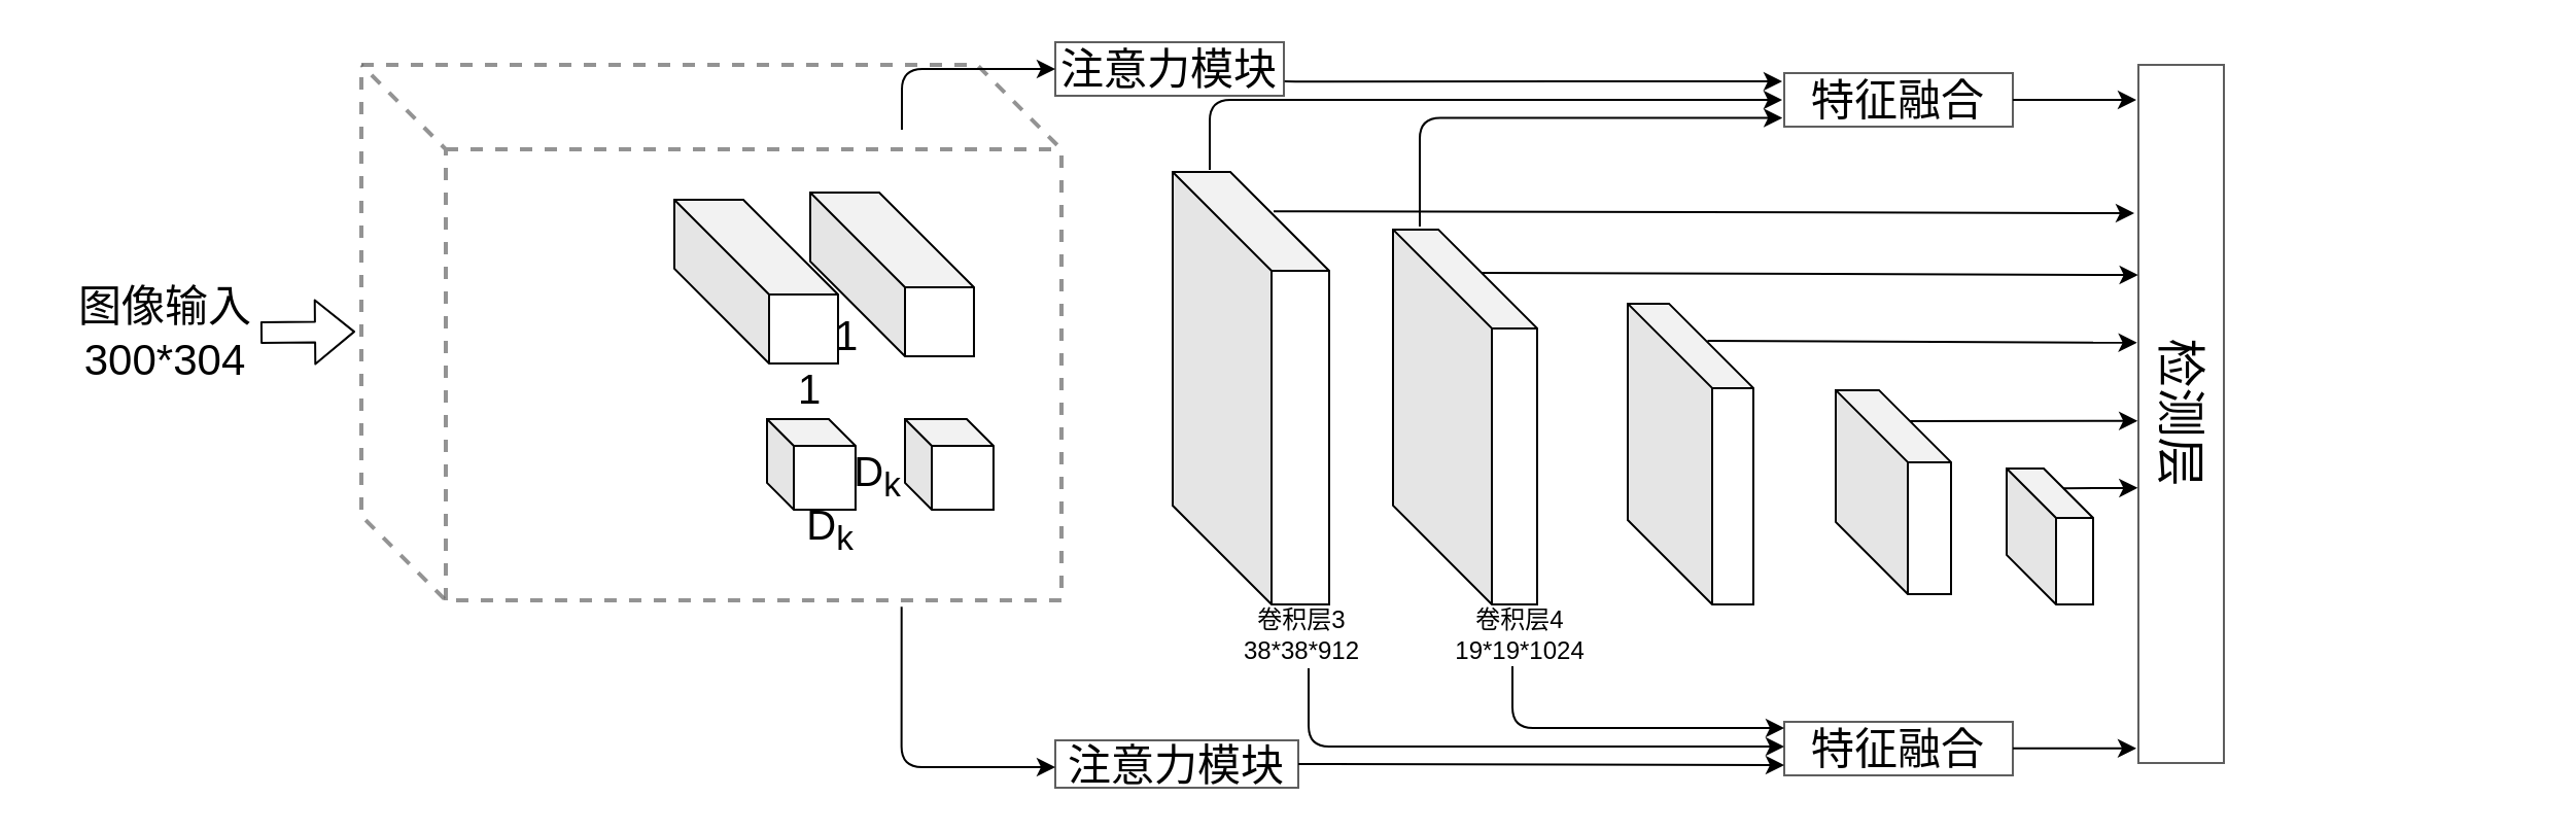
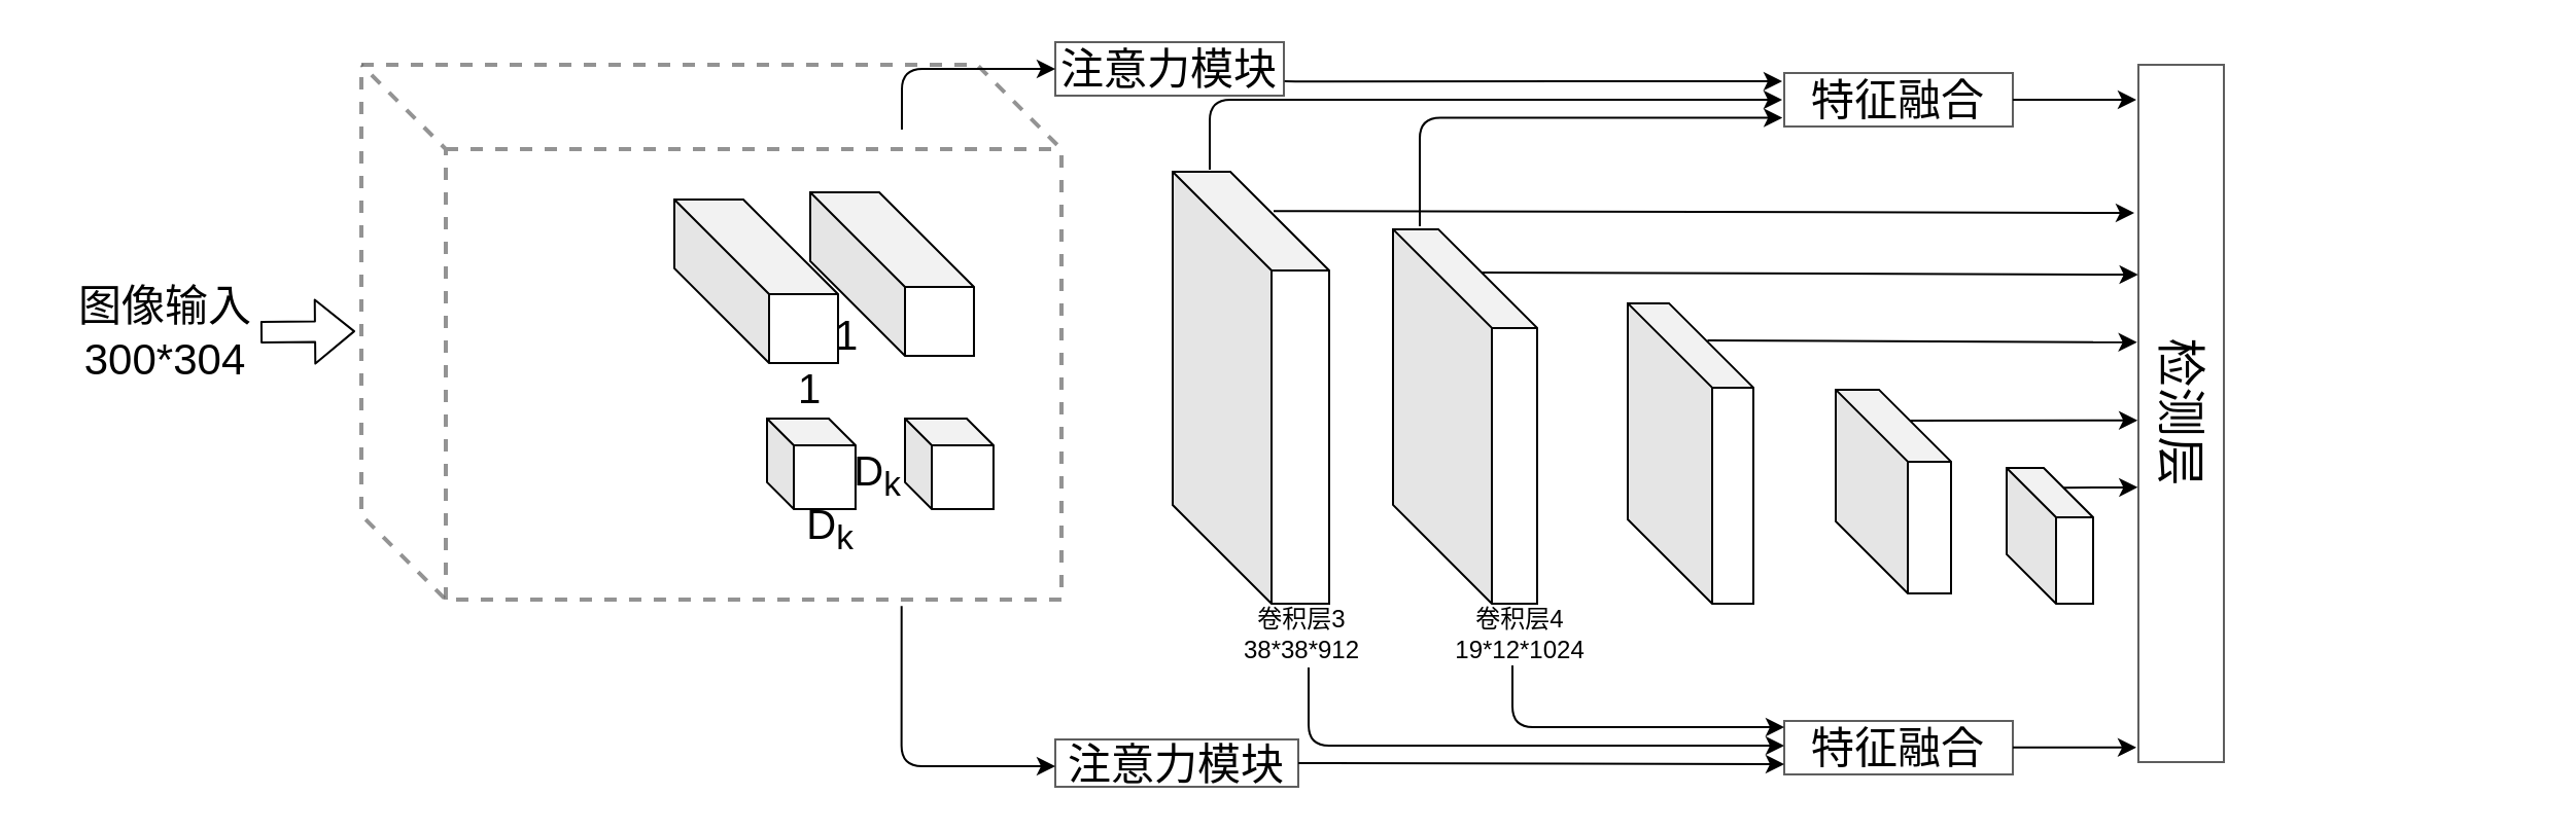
  <mxCell id="0" />
  <mxCell id="1" parent="0" />
  <mxCell id="2" value="" style="shape=cube;whiteSpace=wrap;html=1;boundedLbl=1;backgroundOutline=1;darkOpacity=0.00;darkOpacity2=0.0;dashed=1;shadow=0;sketch=0;opacity=70;size=41;strokeWidth=2;fillColor=none;perimeterSpacing=1;strokeColor=#666666;" parent="1" vertex="1"><mxGeometry x="175" y="31" width="340" height="260" as="geometry" /></mxCell>
  <mxCell id="3" value="" style="shape=cube;whiteSpace=wrap;html=1;boundedLbl=1;backgroundOutline=1;darkOpacity=0.05;darkOpacity2=0.1;rotation=0;size=48;" parent="1" vertex="1"><mxGeometry x="569" y="83" width="76" height="210.03" as="geometry" /></mxCell>
  <mxCell id="4" value="" style="shape=cube;whiteSpace=wrap;html=1;boundedLbl=1;backgroundOutline=1;darkOpacity=0.05;darkOpacity2=0.1;rotation=0;size=46;" parent="1" vertex="1"><mxGeometry x="327" y="96.51" width="79.49" height="79.44" as="geometry" /></mxCell>
  <mxCell id="5" value="" style="shape=cube;whiteSpace=wrap;html=1;boundedLbl=1;backgroundOutline=1;darkOpacity=0.05;darkOpacity2=0.1;rotation=0;size=13;" parent="1" vertex="1"><mxGeometry x="372" y="203" width="42.97" height="43.97" as="geometry" /></mxCell>
  <mxCell id="6" value="" style="shape=cube;whiteSpace=wrap;html=1;boundedLbl=1;backgroundOutline=1;darkOpacity=0.05;darkOpacity2=0.1;rotation=0;size=35;" parent="1" vertex="1"><mxGeometry x="891" y="188.95" width="56" height="99" as="geometry" /></mxCell>
  <mxCell id="7" value="" style="shape=cube;whiteSpace=wrap;html=1;boundedLbl=1;backgroundOutline=1;darkOpacity=0.05;darkOpacity2=0.1;rotation=0;size=48;" parent="1" vertex="1"><mxGeometry x="676" y="110.94" width="70" height="182" as="geometry" /></mxCell>
  <mxCell id="8" value="" style="shape=cube;whiteSpace=wrap;html=1;boundedLbl=1;backgroundOutline=1;darkOpacity=0.05;darkOpacity2=0.1;rotation=0;size=41;" parent="1" vertex="1"><mxGeometry x="790" y="146.95" width="61" height="146.08" as="geometry" /></mxCell>
  <mxCell id="9" value="&lt;font style=&quot;font-size: 24px&quot; face=&quot;Times New Roman&quot;&gt;检测层&lt;/font&gt;" style="rounded=0;whiteSpace=wrap;html=1;shadow=0;sketch=0;strokeWidth=1;fillColor=none;gradientColor=none;opacity=70;rotation=90;strokeColor=#1A1A1A;" parent="1" vertex="1"><mxGeometry x="889.25" y="179.75" width="339" height="41.5" as="geometry" /></mxCell>
  <mxCell id="10" value="" style="edgeStyle=segmentEdgeStyle;endArrow=classic;html=1;" parent="1" edge="1"><mxGeometry width="50" height="50" relative="1" as="geometry"><mxPoint x="635" y="324" as="sourcePoint" /><mxPoint x="866" y="362" as="targetPoint" /><Array as="points"><mxPoint x="635" y="362" /></Array></mxGeometry></mxCell>
  <mxCell id="11" value="&lt;font style=&quot;font-size: 21px&quot;&gt;注意力模块&lt;/font&gt;" style="rounded=0;whiteSpace=wrap;html=1;shadow=0;sketch=0;strokeWidth=1;fillColor=none;gradientColor=none;opacity=70;strokeColor=#1A1A1A;" parent="1" vertex="1"><mxGeometry x="512" y="359" width="118" height="23" as="geometry" /></mxCell>
  <mxCell id="12" value="&lt;font style=&quot;font-size: 21px&quot;&gt;特征融合&lt;/font&gt;" style="rounded=0;whiteSpace=wrap;html=1;shadow=0;sketch=0;strokeWidth=1;fillColor=none;gradientColor=none;opacity=70;strokeColor=#1A1A1A;" parent="1" vertex="1"><mxGeometry x="866" y="350" width="111" height="26" as="geometry" /></mxCell>
  <mxCell id="13" value="" style="edgeStyle=segmentEdgeStyle;endArrow=classic;html=1;" parent="1" edge="1"><mxGeometry width="50" height="50" relative="1" as="geometry"><mxPoint x="734" y="323" as="sourcePoint" /><mxPoint x="866" y="353" as="targetPoint" /><Array as="points"><mxPoint x="734" y="353" /></Array></mxGeometry></mxCell>
  <mxCell id="14" value="" style="edgeStyle=segmentEdgeStyle;endArrow=classic;html=1;exitX=1;exitY=0.5;exitDx=0;exitDy=0;" parent="1" source="11" edge="1"><mxGeometry width="50" height="50" relative="1" as="geometry"><mxPoint x="613" y="371" as="sourcePoint" /><mxPoint x="866" y="371" as="targetPoint" /><Array as="points"><mxPoint x="635" y="370" /></Array></mxGeometry></mxCell>
  <mxCell id="15" value="" style="endArrow=classic;html=1;" parent="1" edge="1"><mxGeometry width="50" height="50" relative="1" as="geometry"><mxPoint x="977" y="362.92" as="sourcePoint" /><mxPoint x="1037" y="362.92" as="targetPoint" /></mxGeometry></mxCell>
  <mxCell id="16" value="&lt;font style=&quot;font-size: 21px&quot;&gt;特征融合&lt;/font&gt;" style="rounded=0;whiteSpace=wrap;html=1;shadow=0;sketch=0;strokeWidth=1;fillColor=none;gradientColor=none;opacity=70;strokeColor=#1A1A1A;" parent="1" vertex="1"><mxGeometry x="866" y="35" width="111" height="26" as="geometry" /></mxCell>
  <mxCell id="17" value="&lt;font style=&quot;font-size: 21px&quot;&gt;注意力模块&lt;/font&gt;" style="rounded=0;whiteSpace=wrap;html=1;shadow=0;sketch=0;strokeWidth=1;fillColor=none;gradientColor=none;opacity=70;strokeColor=#1A1A1A;" parent="1" vertex="1"><mxGeometry x="512" y="20" width="111" height="26" as="geometry" /></mxCell>
  <mxCell id="18" value="" style="endArrow=classic;html=1;" parent="1" edge="1"><mxGeometry width="50" height="50" relative="1" as="geometry"><mxPoint x="977" y="48" as="sourcePoint" /><mxPoint x="1037" y="48" as="targetPoint" /></mxGeometry></mxCell>
  <mxCell id="19" value="" style="edgeStyle=segmentEdgeStyle;endArrow=classic;html=1;" parent="1" edge="1"><mxGeometry width="50" height="50" relative="1" as="geometry"><mxPoint x="587" y="82" as="sourcePoint" /><mxPoint x="865" y="48" as="targetPoint" /><Array as="points"><mxPoint x="587" y="48" /></Array></mxGeometry></mxCell>
  <mxCell id="20" value="" style="edgeStyle=segmentEdgeStyle;endArrow=classic;html=1;entryX=-0.008;entryY=0.837;entryDx=0;entryDy=0;entryPerimeter=0;" parent="1" target="16" edge="1"><mxGeometry width="50" height="50" relative="1" as="geometry"><mxPoint x="689" y="109.51" as="sourcePoint" /><mxPoint x="866" y="70.51" as="targetPoint" /><Array as="points"><mxPoint x="689" y="56" /><mxPoint x="865" y="56" /></Array></mxGeometry></mxCell>
  <mxCell id="21" value="卷积层3&lt;br&gt;38*38*912" style="text;html=1;strokeColor=none;fillColor=none;align=center;verticalAlign=middle;whiteSpace=wrap;rounded=0;shadow=0;sketch=0;opacity=70;" parent="1" vertex="1"><mxGeometry x="612" y="298" width="40" height="20" as="geometry" /></mxCell>
  <mxCell id="22" value="" style="edgeStyle=segmentEdgeStyle;endArrow=classic;html=1;exitX=1.003;exitY=0.733;exitDx=0;exitDy=0;exitPerimeter=0;" parent="1" source="17" edge="1"><mxGeometry width="50" height="50" relative="1" as="geometry"><mxPoint x="612" y="39" as="sourcePoint" /><mxPoint x="865" y="39" as="targetPoint" /><Array as="points"><mxPoint x="634" y="39" /></Array></mxGeometry></mxCell>
  <mxCell id="23" value="" style="edgeStyle=segmentEdgeStyle;endArrow=classic;html=1;exitX=0.77;exitY=1.008;exitDx=0;exitDy=0;exitPerimeter=0;" parent="1" source="2" edge="1"><mxGeometry width="50" height="50" relative="1" as="geometry"><mxPoint x="436" y="342" as="sourcePoint" /><mxPoint x="512" y="372" as="targetPoint" /><Array as="points"><mxPoint x="437" y="372" /></Array></mxGeometry></mxCell>
  <mxCell id="24" value="" style="edgeStyle=segmentEdgeStyle;endArrow=classic;html=1;entryX=0;entryY=0.5;entryDx=0;entryDy=0;" parent="1" target="17" edge="1"><mxGeometry width="50" height="50" relative="1" as="geometry"><mxPoint x="437.49" y="62.5" as="sourcePoint" /><mxPoint x="596.49" y="33.5" as="targetPoint" /><Array as="points"><mxPoint x="437" y="33" /></Array></mxGeometry></mxCell>
  <mxCell id="25" value="" style="shape=cube;whiteSpace=wrap;html=1;boundedLbl=1;backgroundOutline=1;darkOpacity=0.05;darkOpacity2=0.1;rotation=0;size=24;" parent="1" vertex="1"><mxGeometry x="974" y="227" width="42" height="65.94" as="geometry" /></mxCell>
  <mxCell id="26" value="" style="endArrow=classic;html=1;entryX=0.606;entryY=1.008;entryDx=0;entryDy=0;entryPerimeter=0;exitX=0.654;exitY=0.146;exitDx=0;exitDy=0;exitPerimeter=0;" parent="1" source="25" target="9" edge="1"><mxGeometry width="50" height="50" relative="1" as="geometry"><mxPoint x="1000" y="233.78" as="sourcePoint" /><mxPoint x="1036" y="234" as="targetPoint" /><Array as="points" /></mxGeometry></mxCell>
  <mxCell id="27" value="" style="endArrow=classic;html=1;entryX=0.51;entryY=1.01;entryDx=0;entryDy=0;entryPerimeter=0;" parent="1" target="9" edge="1"><mxGeometry width="50" height="50" relative="1" as="geometry"><mxPoint x="927" y="204.06" as="sourcePoint" /><mxPoint x="1037" y="204" as="targetPoint" /></mxGeometry></mxCell>
  <mxCell id="28" value="" style="endArrow=classic;html=1;entryX=0.398;entryY=1.016;entryDx=0;entryDy=0;entryPerimeter=0;" parent="1" target="9" edge="1"><mxGeometry width="50" height="50" relative="1" as="geometry"><mxPoint x="828.73" y="165.06" as="sourcePoint" /><mxPoint x="866.002" y="165.002" as="targetPoint" /><Array as="points" /></mxGeometry></mxCell>
  <mxCell id="29" value="" style="endArrow=classic;html=1;entryX=0.301;entryY=1.004;entryDx=0;entryDy=0;entryPerimeter=0;" parent="1" target="9" edge="1"><mxGeometry width="50" height="50" relative="1" as="geometry"><mxPoint x="719" y="132" as="sourcePoint" /><mxPoint x="927.438" y="132.862" as="targetPoint" /><Array as="points" /></mxGeometry></mxCell>
  <mxCell id="30" value="" style="endArrow=classic;html=1;" parent="1" edge="1"><mxGeometry width="50" height="50" relative="1" as="geometry"><mxPoint x="618" y="102.08" as="sourcePoint" /><mxPoint x="1036" y="103" as="targetPoint" /><Array as="points" /></mxGeometry></mxCell>
  <mxCell id="31" value="" style="shape=cube;whiteSpace=wrap;html=1;boundedLbl=1;backgroundOutline=1;darkOpacity=0.05;darkOpacity2=0.1;rotation=0;size=46;" parent="1" vertex="1"><mxGeometry x="393" y="93" width="79.49" height="79.44" as="geometry" /></mxCell>
  <mxCell id="32" value="" style="shape=cube;whiteSpace=wrap;html=1;boundedLbl=1;backgroundOutline=1;darkOpacity=0.05;darkOpacity2=0.1;rotation=0;size=13;" parent="1" vertex="1"><mxGeometry x="439" y="203" width="42.97" height="43.97" as="geometry" /></mxCell>
  <mxCell id="33" value="&lt;font style=&quot;font-size: 21px&quot;&gt;图像输入&lt;br&gt;300*304&lt;/font&gt;" style="text;html=1;strokeColor=none;fillColor=none;align=center;verticalAlign=middle;whiteSpace=wrap;rounded=0;shadow=0;sketch=0;opacity=70;" parent="1" vertex="1"><mxGeometry x="20" y="151" width="120" height="20" as="geometry" /></mxCell>
  <mxCell id="34" value="" style="shape=flexArrow;endArrow=classic;html=1;" parent="1" edge="1"><mxGeometry width="50" height="50" relative="1" as="geometry"><mxPoint x="126" y="161" as="sourcePoint" /><mxPoint x="172" y="160.57" as="targetPoint" /></mxGeometry></mxCell>
- <mxCell id="35" value="卷积层4&lt;br&gt;19*19*1024" style="text;html=1;strokeColor=none;fillColor=none;align=center;verticalAlign=middle;whiteSpace=wrap;rounded=0;shadow=0;sketch=0;opacity=70;" parent="1" vertex="1"><mxGeometry x="718" y="298" width="40" height="20" as="geometry" /></mxCell>
+ <mxCell id="35" value="卷积层4&lt;br&gt;19*12*1024" style="text;html=1;strokeColor=none;fillColor=none;align=center;verticalAlign=middle;whiteSpace=wrap;rounded=0;shadow=0;sketch=0;opacity=70;" parent="1" vertex="1"><mxGeometry x="718" y="298" width="40" height="20" as="geometry" /></mxCell>
  <mxCell id="36" value="1" style="text;html=1;strokeColor=none;fillColor=none;align=center;verticalAlign=middle;whiteSpace=wrap;rounded=0;dashed=1;fontSize=20;" vertex="1" parent="1"><mxGeometry x="391" y="152.44" width="40" height="20" as="geometry" /></mxCell>
  <mxCell id="37" value="D&lt;sub&gt;k&lt;/sub&gt;" style="text;html=1;strokeColor=none;fillColor=none;align=center;verticalAlign=middle;whiteSpace=wrap;rounded=0;dashed=1;fontSize=20;" vertex="1" parent="1"><mxGeometry x="406.49" y="221.25" width="40" height="20" as="geometry" /></mxCell>
  <mxCell id="38" value="1" style="text;html=1;strokeColor=none;fillColor=none;align=center;verticalAlign=middle;whiteSpace=wrap;rounded=0;dashed=1;fontSize=20;" vertex="1" parent="1"><mxGeometry x="373.49" y="178.02" width="40" height="20" as="geometry" /></mxCell>
  <mxCell id="39" value="D&lt;sub&gt;k&lt;/sub&gt;" style="text;html=1;strokeColor=none;fillColor=none;align=center;verticalAlign=middle;whiteSpace=wrap;rounded=0;dashed=1;fontSize=20;" vertex="1" parent="1"><mxGeometry x="383" y="246.97" width="40" height="20" as="geometry" /></mxCell>
